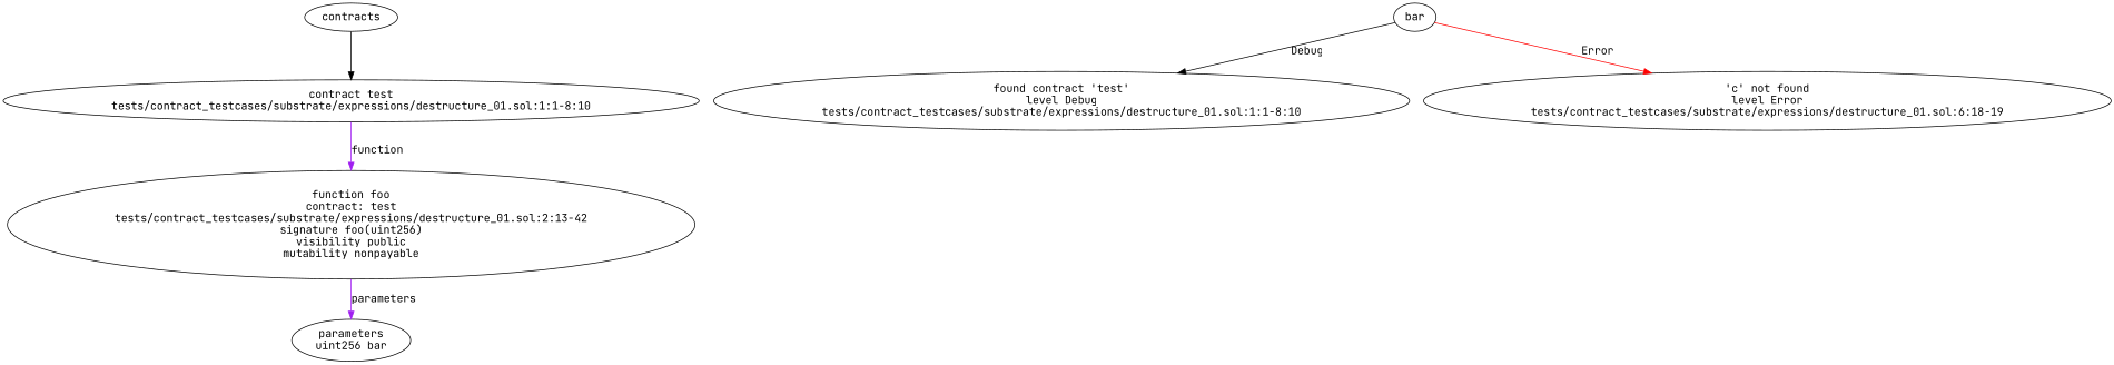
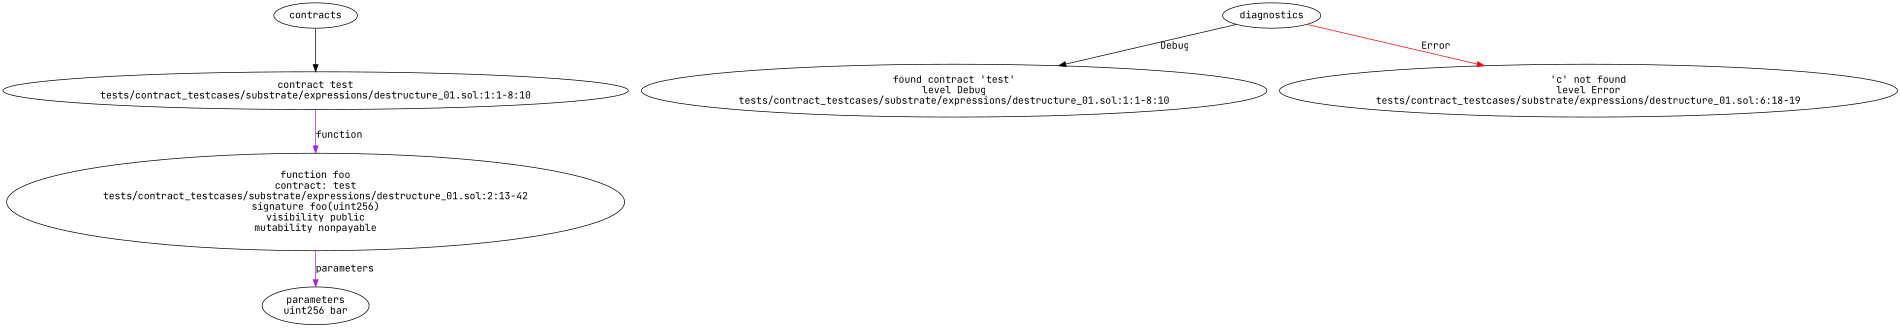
  strict digraph {
    fontname="JetBrains Mono"
    node [fontname="JetBrains Mono"]
    edge [color=purple fontname="JetBrains Mono"]
    n1 [label="contract test\ntests/contract_testcases/substrate/expressions/destructure_01.sol:1:1-8:10"]
    n2 [label="function foo\ncontract: test\ntests/contract_testcases/substrate/expressions/destructure_01.sol:2:13-42\nsignature foo(uint256)\nvisibility public\nmutability nonpayable"]
    n3 [label="parameters\nuint256 bar"]
    n4 [label="found contract 'test'\nlevel Debug\ntests/contract_testcases/substrate/expressions/destructure_01.sol:1:1-8:10"]
    n5 [label="'c' not found\nlevel Error\ntests/contract_testcases/substrate/expressions/destructure_01.sol:6:18-19"]
    contracts
-   diagnostics [label=bar]
+   diagnostics
    n1 -> n2 [label=function]
    n2 -> n3 [label=parameters]
    contracts -> n1 [color=black]
    diagnostics -> n4 [label=Debug color=black]
    diagnostics -> n5 [label=Error color=red]
  }
